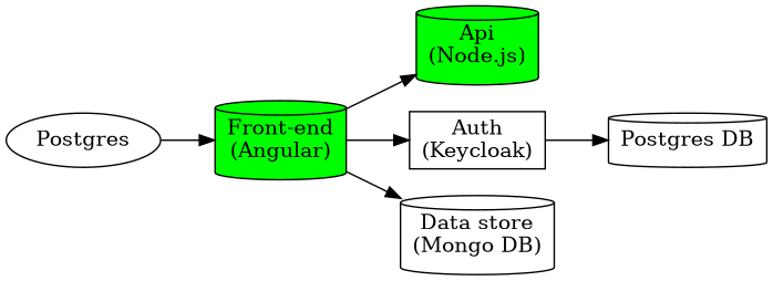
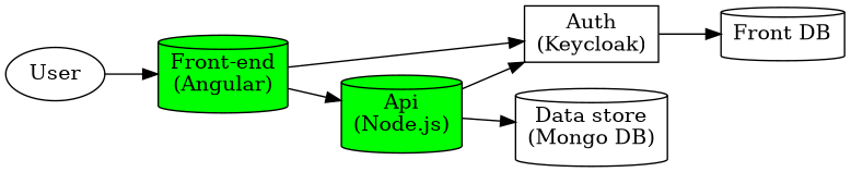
  digraph {
    rankdir=LR
    node [shape=cylinder]
-   n1 [label=Postgres shape=""]
+   n1 [label=User shape=""]
    n2 [fillcolor=green label="Front-end\n(Angular)" style=filled]
    n3 [fillcolor=green label="Api\n(Node.js)" style=filled]
    n4 [label="Auth\n(Keycloak)" shape=rectangle]
    n5 [label="Data store\n(Mongo DB)"]
-   n6 [label="Postgres DB"]
+   n6 [label="Front DB"]
    n1 -> n2
    n2 -> n3
    n2 -> n4
-   n2 -> n5
+   n3 -> n4
+   n3 -> n5
    n4 -> n6
  }
